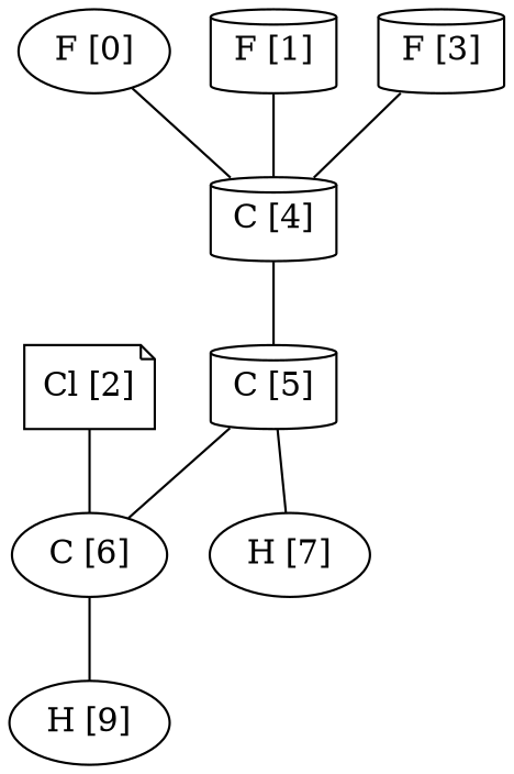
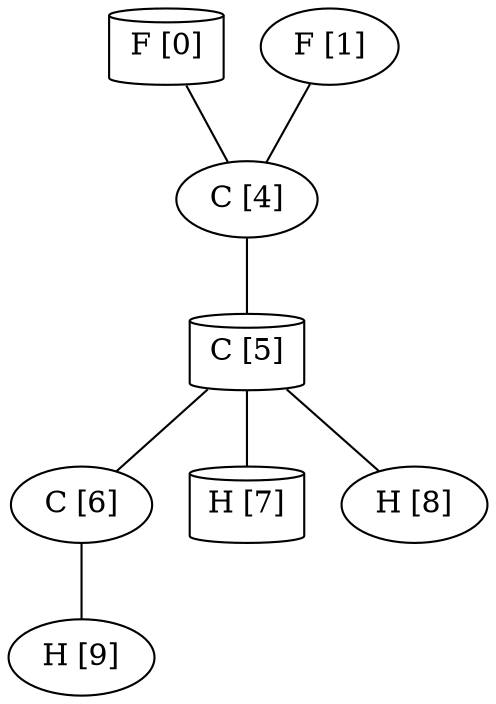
  graph {
    node [shape=ellipse]
-   n1 [label="F [0]"]
-   n2 [label="C [4]" shape=cylinder]
+   n1 [label="F [0]" shape=cylinder]
+   n2 [label="C [4]"]
    n3 [label="C [5]" shape=cylinder]
-   n4 [label="F [1]" shape=cylinder]
-   n5 [label="Cl [2]" shape=note]
+   n4 [label="F [1]"]
    n6 [label="C [6]"]
    n7 [label="H [9]"]
-   n8 [label="F [3]" shape=cylinder]
-   n9 [label="H [7]"]
+   n9 [label="H [7]" shape=cylinder]
+   n10 [label="H [8]"]
    n1 -- n2
    n2 -- n3
    n3 -- n6
    n3 -- n9
+   n3 -- n10
    n4 -- n2
-   n5 -- n6
    n6 -- n7
-   n8 -- n2
  }
